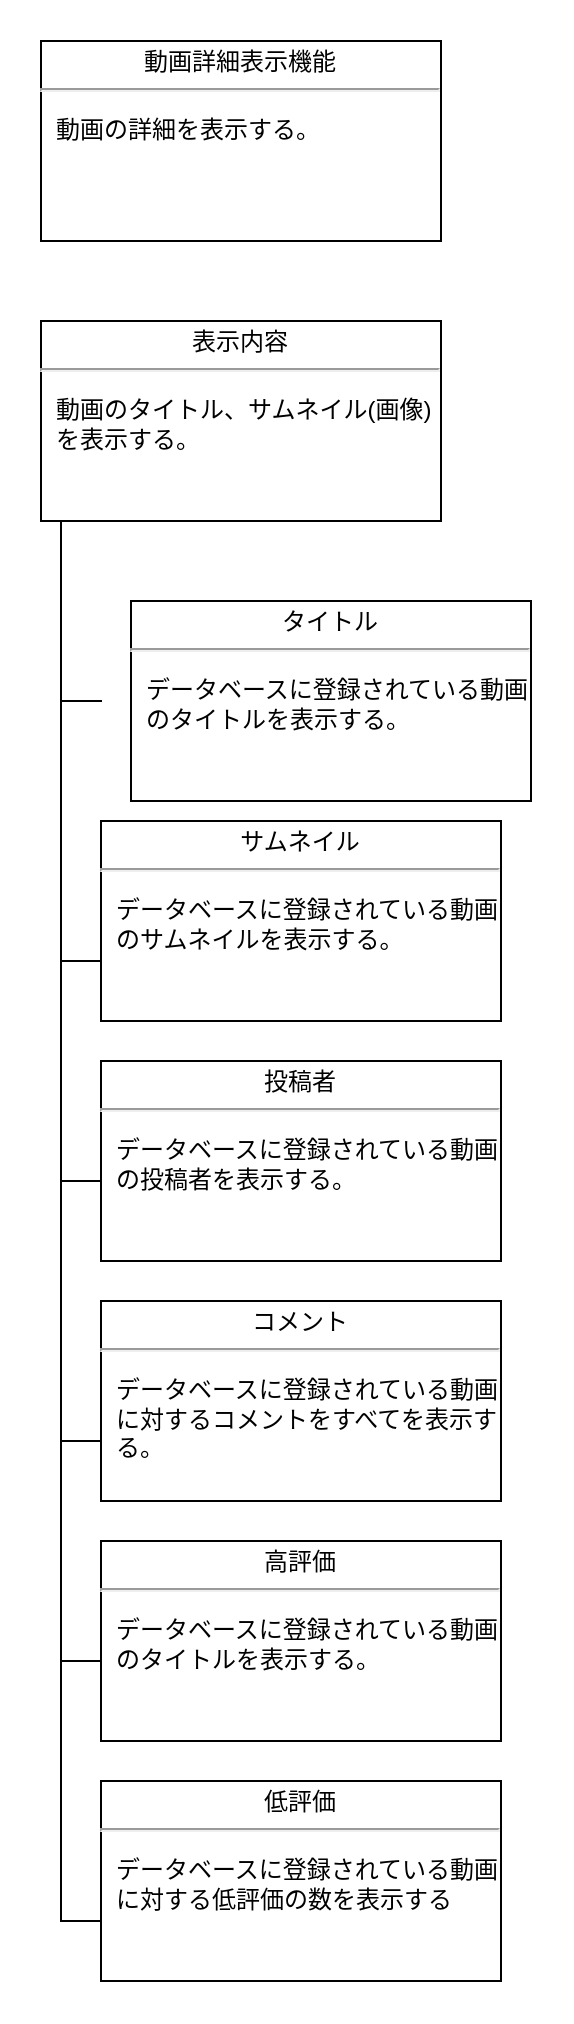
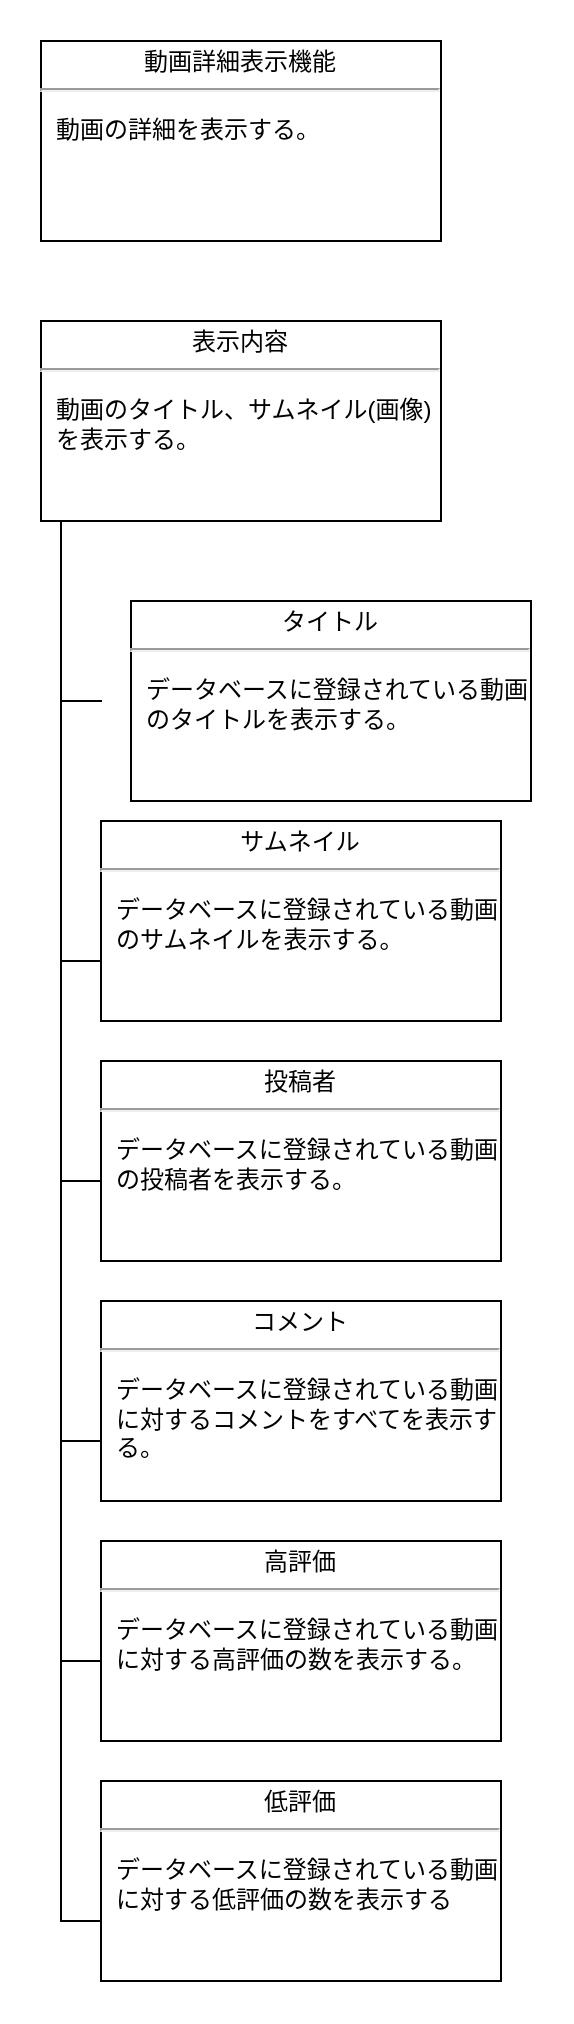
  <mxCell id="0" />
  <mxCell id="1" parent="0" />
  <mxCell id="2" value="&lt;p style=&quot;margin: 0px ; margin-top: 4px ; text-align: center&quot;&gt;動画詳細表示機能&lt;/p&gt;&lt;hr&gt;&lt;p&gt;&lt;/p&gt;&lt;p style=&quot;margin: 0px ; margin-left: 8px ; text-align: left&quot;&gt;動画の詳細を表示する。&lt;/p&gt;" style="shape=rect;overflow=fill;html=1;whiteSpace=wrap;align=center;" parent="1" vertex="1"><mxGeometry x="20" y="20" width="200" height="100" as="geometry" /></mxCell>
  <mxCell id="3" value="&lt;p style=&quot;margin: 0px ; margin-top: 4px ; text-align: center&quot;&gt;サムネイル&lt;/p&gt;&lt;hr&gt;&lt;p&gt;&lt;/p&gt;&lt;p style=&quot;margin: 0px ; margin-left: 8px ; text-align: left&quot;&gt;データベースに登録されている動画のサムネイルを表示する。&lt;br&gt;&lt;/p&gt;" style="shape=rect;overflow=fill;html=1;whiteSpace=wrap;align=center;" parent="1" vertex="1"><mxGeometry x="50" y="410" width="200" height="100" as="geometry" /></mxCell>
  <mxCell id="4" value="&lt;p style=&quot;margin: 0px ; margin-top: 4px ; text-align: center&quot;&gt;表示内容&lt;/p&gt;&lt;hr&gt;&lt;p&gt;&lt;/p&gt;&lt;p style=&quot;margin: 0px ; margin-left: 8px ; text-align: left&quot;&gt;動画のタイトル、サムネイル(画像)を表示する。&lt;/p&gt;" style="shape=rect;overflow=fill;html=1;whiteSpace=wrap;align=center;" parent="1" vertex="1"><mxGeometry x="20" y="160" width="200" height="100" as="geometry" /></mxCell>
  <mxCell id="5" value="&lt;p style=&quot;margin: 4px 0px 0px&quot;&gt;タイトル&lt;/p&gt;&lt;hr&gt;&lt;p&gt;&lt;/p&gt;&lt;p style=&quot;margin: 0px 0px 0px 8px ; text-align: left&quot;&gt;データベースに登録されている動画のタイトルを表示する。&lt;/p&gt;" style="shape=rect;overflow=fill;html=1;whiteSpace=wrap;align=center;" parent="1" vertex="1"><mxGeometry x="65" y="300" width="200" height="100" as="geometry" /></mxCell>
  <mxCell id="6" value="" style="shape=partialRectangle;whiteSpace=wrap;html=1;bottom=1;right=1;left=1;top=0;fillColor=none;routingCenterX=-0.5;direction=south;" parent="1" vertex="1"><mxGeometry x="30" y="350" width="20" height="130" as="geometry" /></mxCell>
  <mxCell id="7" value="" style="endArrow=none;html=1;exitX=0;exitY=1;exitDx=0;exitDy=0;" parent="1" source="6" edge="1"><mxGeometry width="50" height="50" relative="1" as="geometry"><mxPoint x="-95" y="337" as="sourcePoint" /><mxPoint x="30" y="260" as="targetPoint" /></mxGeometry></mxCell>
  <mxCell id="8" value="&lt;p style=&quot;margin: 0px ; margin-top: 4px ; text-align: center&quot;&gt;コメント&lt;/p&gt;&lt;hr&gt;&lt;p&gt;&lt;/p&gt;&lt;p style=&quot;margin: 0px ; margin-left: 8px ; text-align: left&quot;&gt;データベースに登録されている動画に対するコメントをすべてを表示する。&lt;br&gt;&lt;/p&gt;" style="shape=rect;overflow=fill;html=1;whiteSpace=wrap;align=center;" parent="1" vertex="1"><mxGeometry x="50" y="650" width="200" height="100" as="geometry" /></mxCell>
  <mxCell id="9" value="&lt;p style=&quot;margin: 4px 0px 0px&quot;&gt;投稿者&lt;/p&gt;&lt;hr&gt;&lt;p&gt;&lt;/p&gt;&lt;p style=&quot;margin: 0px 0px 0px 8px ; text-align: left&quot;&gt;データベースに登録されている動画の投稿者を表示する。&lt;/p&gt;" style="shape=rect;overflow=fill;html=1;whiteSpace=wrap;align=center;" parent="1" vertex="1"><mxGeometry x="50" y="530" width="200" height="100" as="geometry" /></mxCell>
  <mxCell id="10" value="" style="shape=partialRectangle;whiteSpace=wrap;html=1;bottom=1;right=1;left=1;top=0;fillColor=none;routingCenterX=-0.5;direction=south;" parent="1" vertex="1"><mxGeometry x="30" y="590" width="20" height="130" as="geometry" /></mxCell>
  <mxCell id="11" value="" style="endArrow=none;html=1;exitX=0;exitY=1;exitDx=0;exitDy=0;entryX=1;entryY=1;entryDx=0;entryDy=0;" parent="1" source="10" target="6" edge="1"><mxGeometry width="50" height="50" relative="1" as="geometry"><mxPoint x="-95" y="577" as="sourcePoint" /><mxPoint x="30" y="500" as="targetPoint" /></mxGeometry></mxCell>
  <mxCell id="12" value="&lt;p style=&quot;margin: 0px ; margin-top: 4px ; text-align: center&quot;&gt;低評価&lt;/p&gt;&lt;hr&gt;&lt;p&gt;&lt;/p&gt;&lt;p style=&quot;margin: 0px ; margin-left: 8px ; text-align: left&quot;&gt;データベースに登録されている動画に対する低評価の数を表示する&lt;br&gt;&lt;/p&gt;" style="shape=rect;overflow=fill;html=1;whiteSpace=wrap;align=center;" parent="1" vertex="1"><mxGeometry x="50" y="890" width="200" height="100" as="geometry" /></mxCell>
- <mxCell id="13" value="&lt;p style=&quot;margin: 4px 0px 0px&quot;&gt;高評価&lt;/p&gt;&lt;hr&gt;&lt;p&gt;&lt;/p&gt;&lt;p style=&quot;margin: 0px 0px 0px 8px ; text-align: left&quot;&gt;データベースに登録されている動画のタイトルを表示する。&lt;/p&gt;" style="shape=rect;overflow=fill;html=1;whiteSpace=wrap;align=center;" parent="1" vertex="1"><mxGeometry x="50" y="770" width="200" height="100" as="geometry" /></mxCell>
+ <mxCell id="13" value="&lt;p style=&quot;margin: 4px 0px 0px&quot;&gt;高評価&lt;/p&gt;&lt;hr&gt;&lt;p&gt;&lt;/p&gt;&lt;p style=&quot;margin: 0px 0px 0px 8px ; text-align: left&quot;&gt;データベースに登録されている動画に対する高評価の数を表示する。&lt;/p&gt;" style="shape=rect;overflow=fill;html=1;whiteSpace=wrap;align=center;" parent="1" vertex="1"><mxGeometry x="50" y="770" width="200" height="100" as="geometry" /></mxCell>
  <mxCell id="14" value="" style="shape=partialRectangle;whiteSpace=wrap;html=1;bottom=1;right=1;left=1;top=0;fillColor=none;routingCenterX=-0.5;direction=south;" parent="1" vertex="1"><mxGeometry x="30" y="830" width="20" height="130" as="geometry" /></mxCell>
  <mxCell id="15" value="" style="endArrow=none;html=1;exitX=0;exitY=1;exitDx=0;exitDy=0;entryX=1;entryY=1;entryDx=0;entryDy=0;" parent="1" source="14" edge="1"><mxGeometry width="50" height="50" relative="1" as="geometry"><mxPoint x="-95" y="817" as="sourcePoint" /><mxPoint x="30" y="720" as="targetPoint" /></mxGeometry></mxCell>
